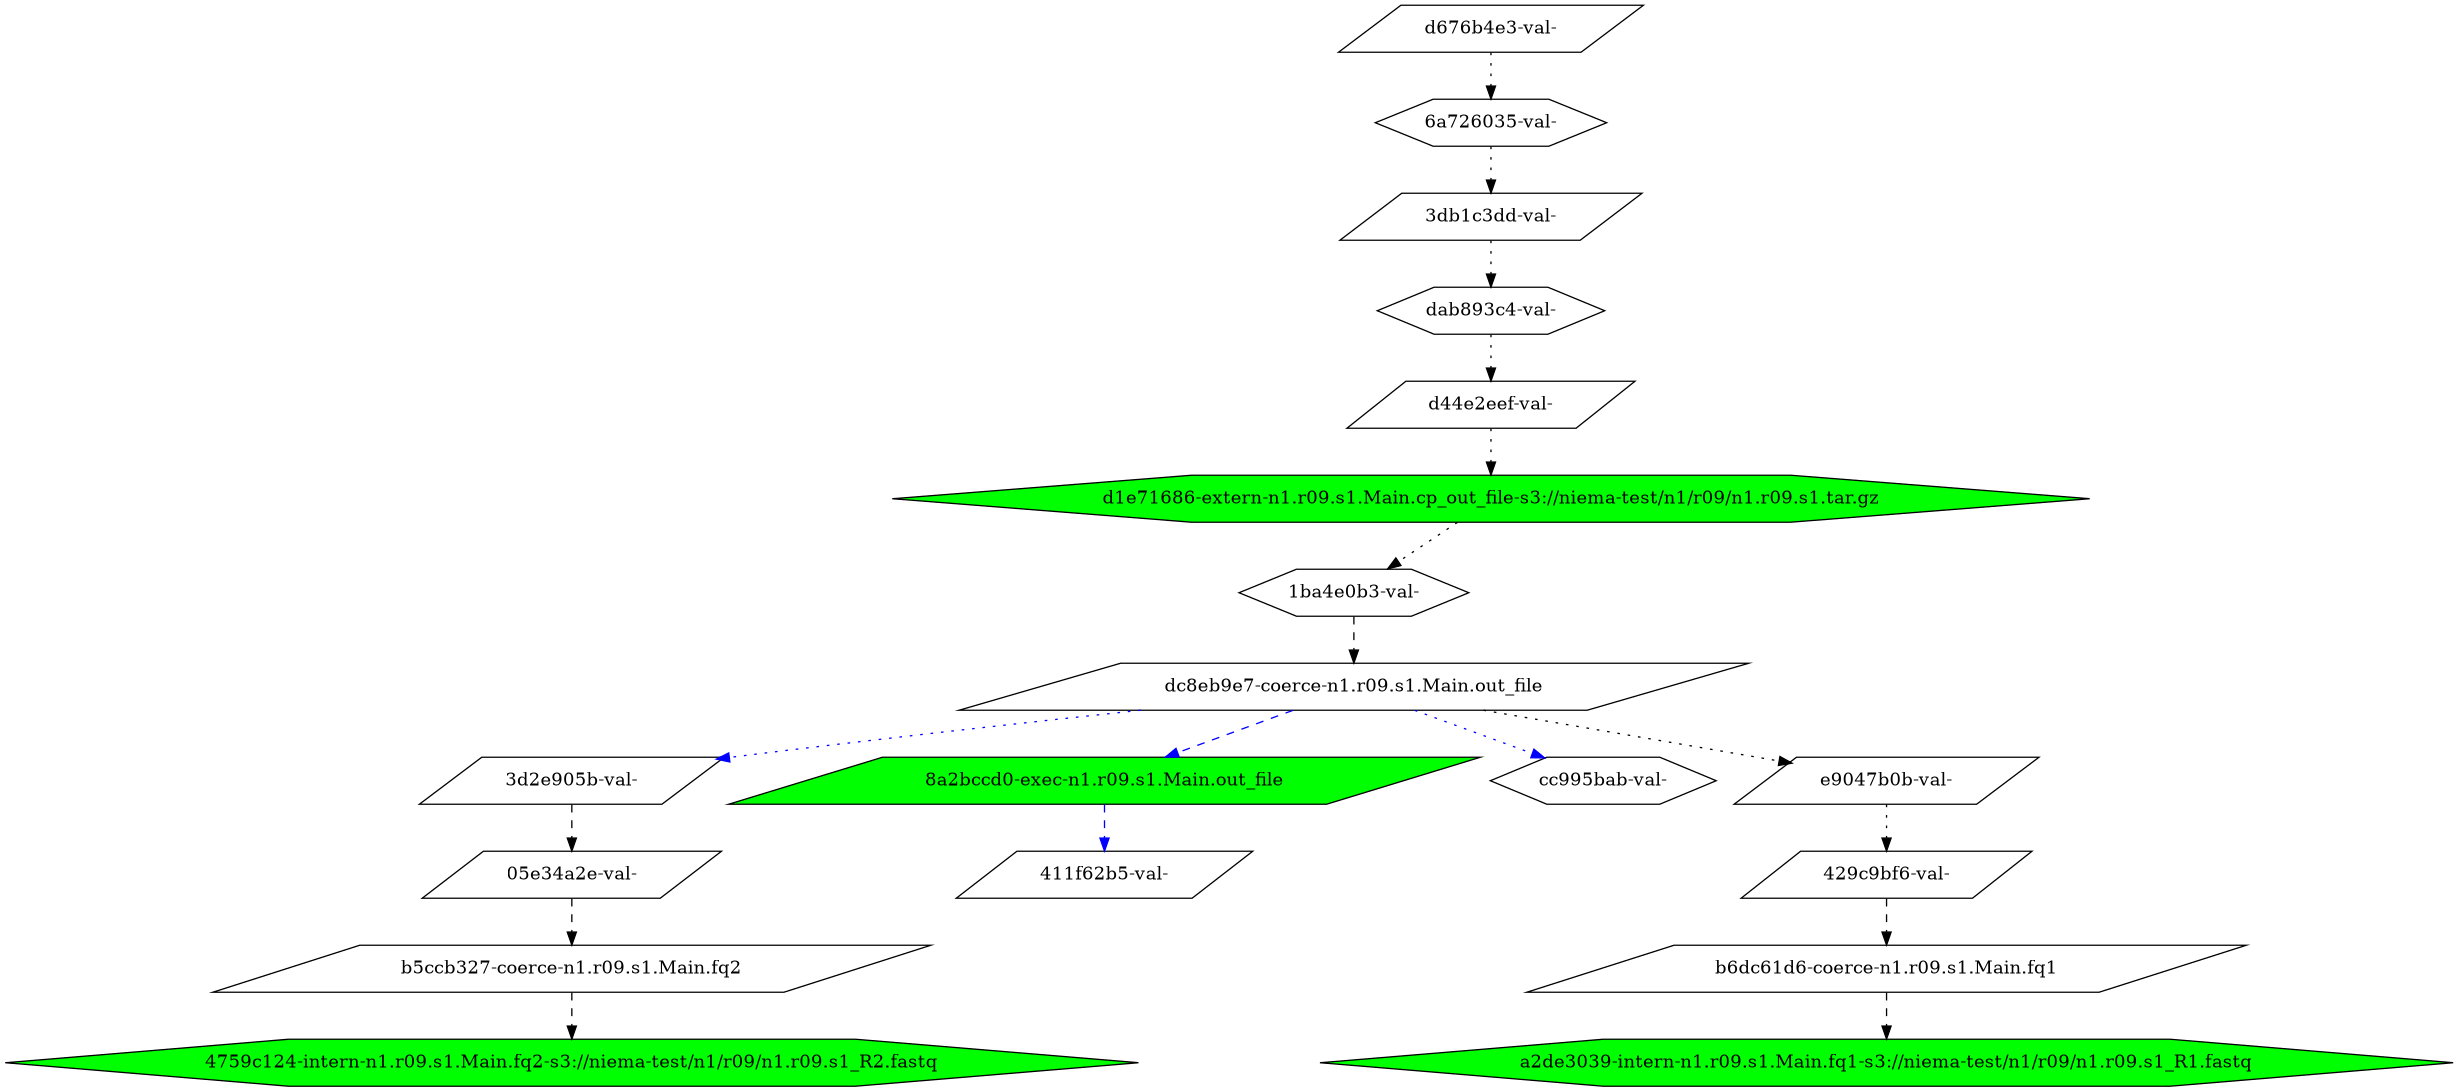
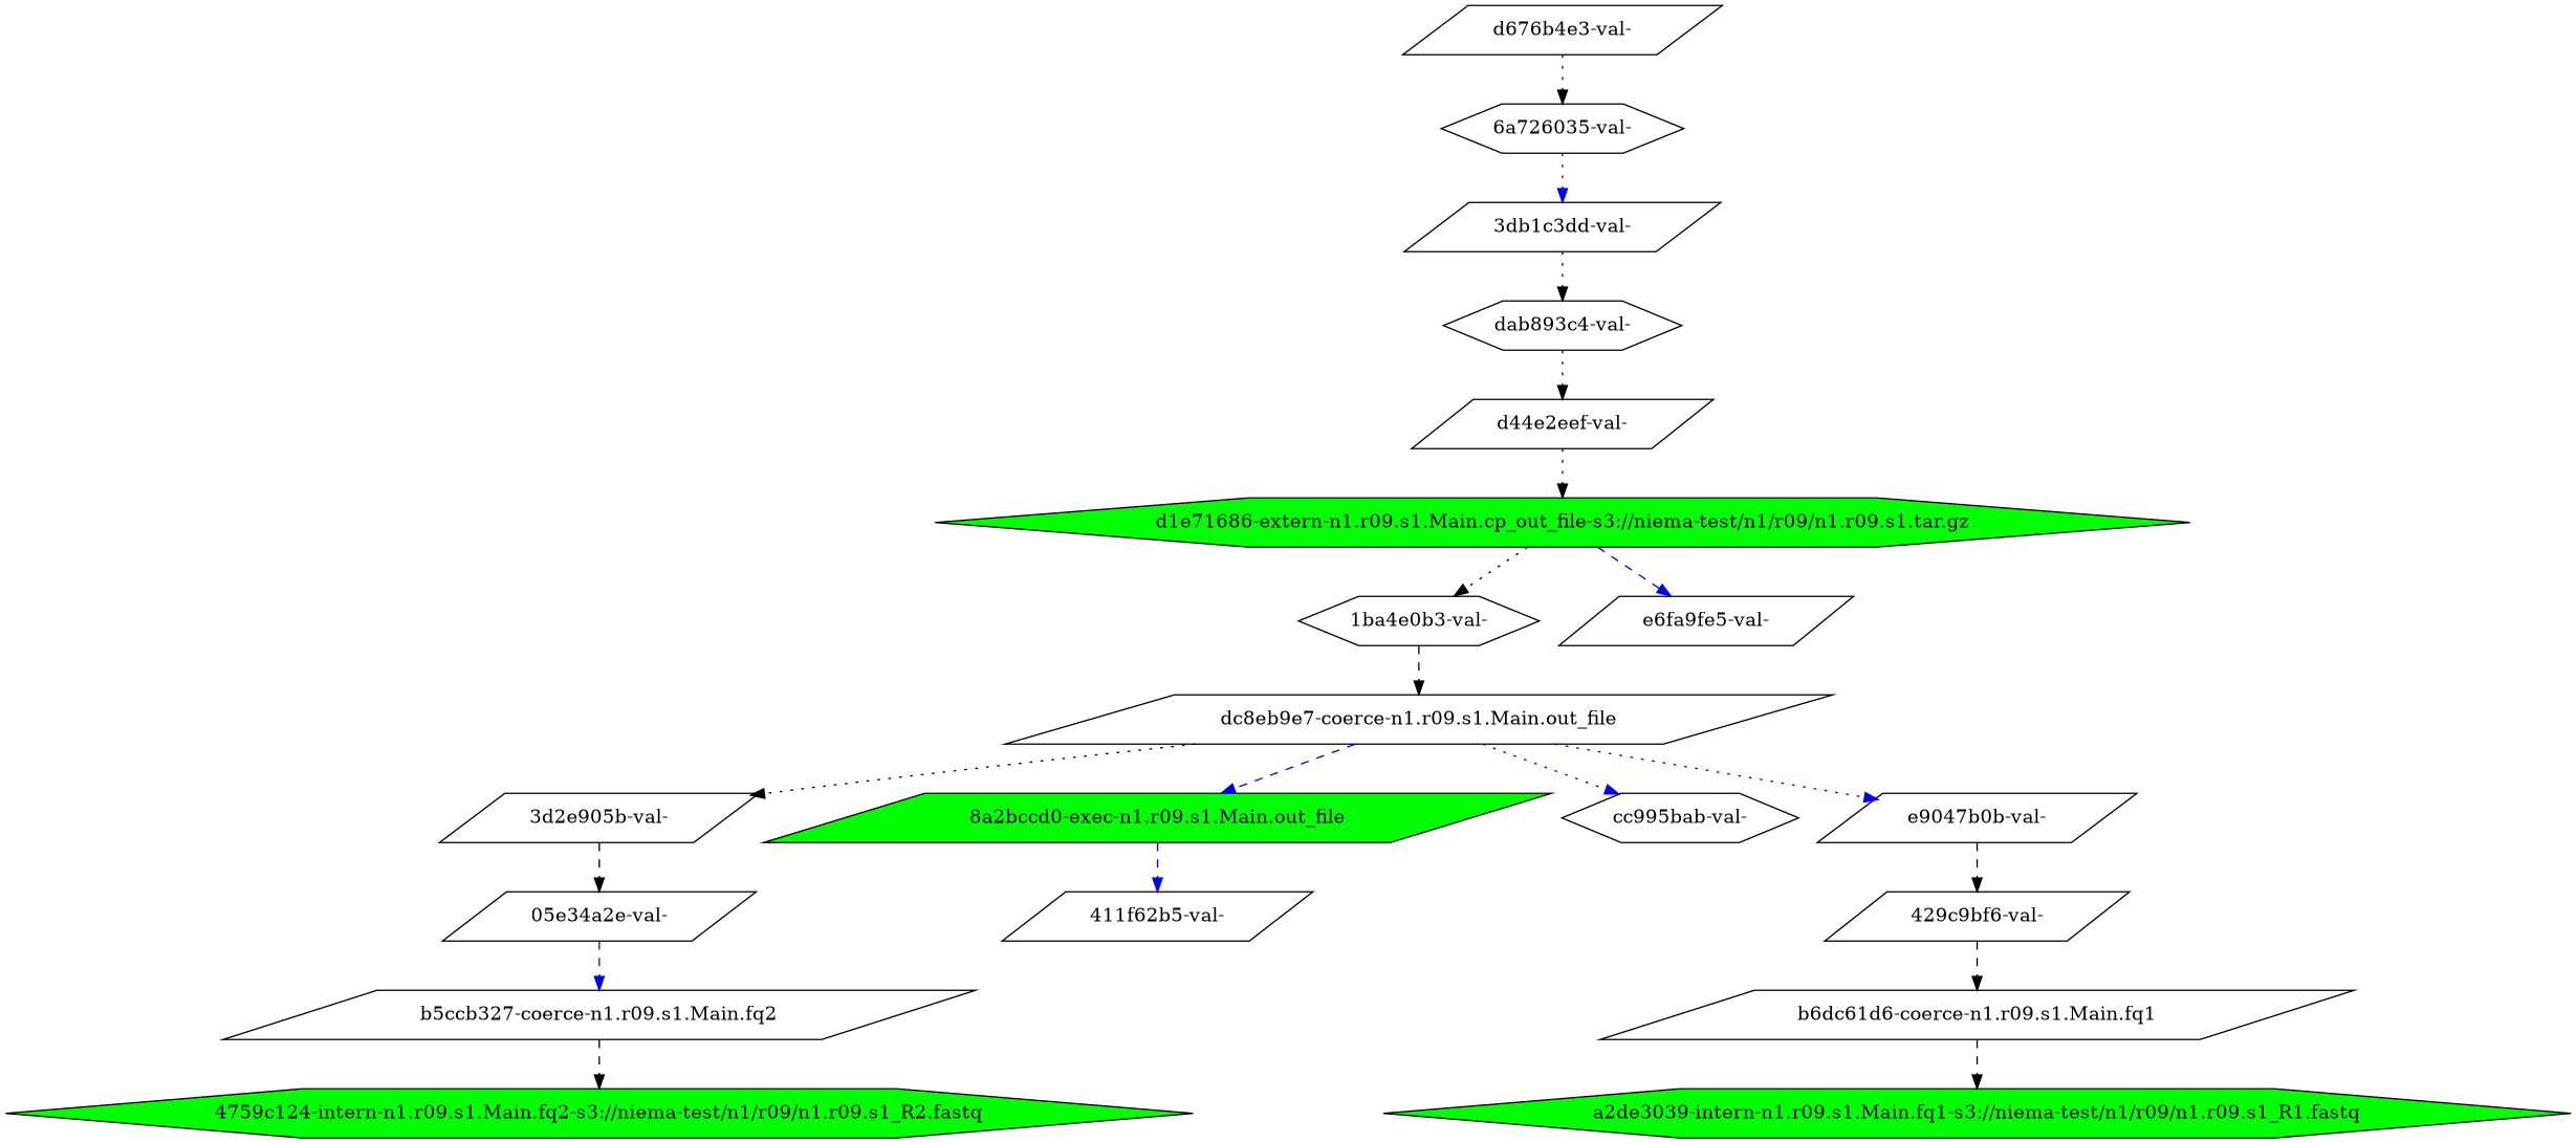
  strict digraph {
    node [shape=parallelogram]
    edge [dynamic=false style=dotted]
    n1 [label="05e34a2e-val-"]
    "b5ccb327-coerce-n1.r09.s1.Main.fq2"
    "4759c124-intern-n1.r09.s1.Main.fq2-s3://niema-test/n1/r09/n1.r09.s1_R2.fastq" [fillcolor=green shape=hexagon style=filled]
    "1ba4e0b3-val-" [shape=hexagon]
    "dc8eb9e7-coerce-n1.r09.s1.Main.out_file"
    "3d2e905b-val-"
    "8a2bccd0-exec-n1.r09.s1.Main.out_file" [fillcolor=green style=filled]
    "cc995bab-val-" [shape=hexagon]
    "e9047b0b-val-"
    "dab893c4-val-" [shape=hexagon]
    "3db1c3dd-val-"
    "d44e2eef-val-"
    "429c9bf6-val-"
    "b6dc61d6-coerce-n1.r09.s1.Main.fq1"
    "a2de3039-intern-n1.r09.s1.Main.fq1-s3://niema-test/n1/r09/n1.r09.s1_R1.fastq" [fillcolor=green shape=hexagon style=filled]
    "6a726035-val-" [shape=hexagon]
    "411f62b5-val-"
    "d1e71686-extern-n1.r09.s1.Main.cp_out_file-s3://niema-test/n1/r09/n1.r09.s1.tar.gz" [fillcolor=green shape=hexagon style=filled]
+   "e6fa9fe5-val-"
    "d676b4e3-val-"
-   n1 -> "b5ccb327-coerce-n1.r09.s1.Main.fq2" [style=dashed]
+   n1 -> "b5ccb327-coerce-n1.r09.s1.Main.fq2" [style=dashed color=blue]
    "b5ccb327-coerce-n1.r09.s1.Main.fq2" -> "4759c124-intern-n1.r09.s1.Main.fq2-s3://niema-test/n1/r09/n1.r09.s1_R2.fastq" [style=dashed]
    "1ba4e0b3-val-" -> "dc8eb9e7-coerce-n1.r09.s1.Main.out_file" [style=dashed]
-   "dc8eb9e7-coerce-n1.r09.s1.Main.out_file" -> "3d2e905b-val-" [color=blue]
+   "dc8eb9e7-coerce-n1.r09.s1.Main.out_file" -> "3d2e905b-val-"
    "dc8eb9e7-coerce-n1.r09.s1.Main.out_file" -> "8a2bccd0-exec-n1.r09.s1.Main.out_file" [color=blue dynamic=true style=dashed]
    "dc8eb9e7-coerce-n1.r09.s1.Main.out_file" -> "cc995bab-val-" [color=blue dynamic=true]
-   "dc8eb9e7-coerce-n1.r09.s1.Main.out_file" -> "e9047b0b-val-"
+   "dc8eb9e7-coerce-n1.r09.s1.Main.out_file" -> "e9047b0b-val-" [color=blue]
    "3d2e905b-val-" -> n1 [style=dashed]
    "8a2bccd0-exec-n1.r09.s1.Main.out_file" -> "411f62b5-val-" [color=blue dynamic=true style=dashed]
-   "e9047b0b-val-" -> "429c9bf6-val-"
+   "e9047b0b-val-" -> "429c9bf6-val-" [style=dashed]
    "dab893c4-val-" -> "d44e2eef-val-"
    "3db1c3dd-val-" -> "dab893c4-val-"
    "d44e2eef-val-" -> "d1e71686-extern-n1.r09.s1.Main.cp_out_file-s3://niema-test/n1/r09/n1.r09.s1.tar.gz"
    "429c9bf6-val-" -> "b6dc61d6-coerce-n1.r09.s1.Main.fq1" [style=dashed]
    "b6dc61d6-coerce-n1.r09.s1.Main.fq1" -> "a2de3039-intern-n1.r09.s1.Main.fq1-s3://niema-test/n1/r09/n1.r09.s1_R1.fastq" [style=dashed]
-   "6a726035-val-" -> "3db1c3dd-val-"
+   "6a726035-val-" -> "3db1c3dd-val-" [color=blue]
    "d1e71686-extern-n1.r09.s1.Main.cp_out_file-s3://niema-test/n1/r09/n1.r09.s1.tar.gz" -> "1ba4e0b3-val-"
+   "d1e71686-extern-n1.r09.s1.Main.cp_out_file-s3://niema-test/n1/r09/n1.r09.s1.tar.gz" -> "e6fa9fe5-val-" [color=blue dynamic=true style=dashed]
    "d676b4e3-val-" -> "6a726035-val-"
  }
